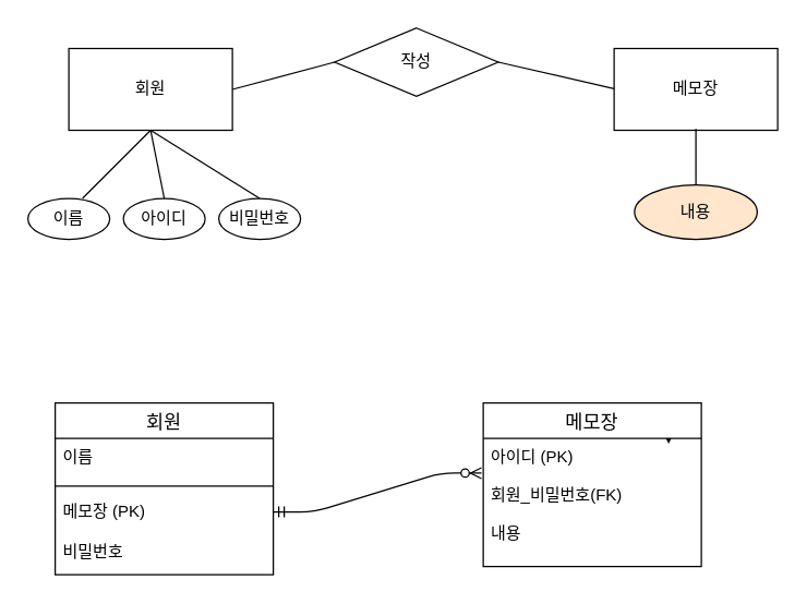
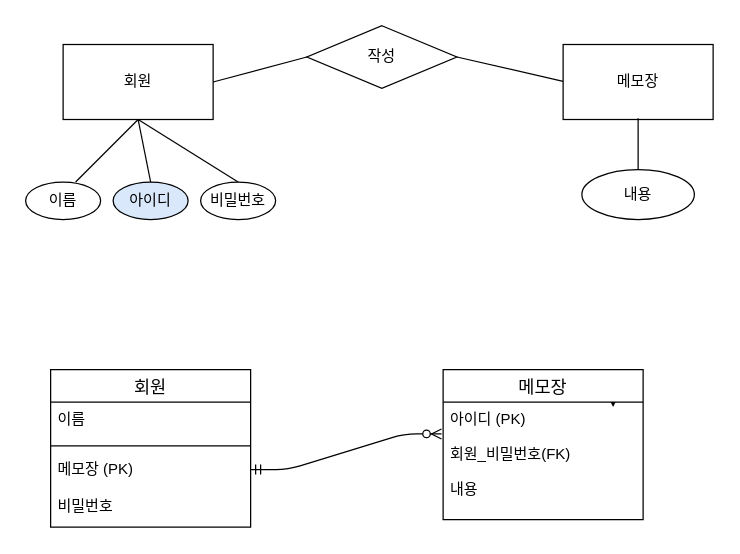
  <mxCell id="0" />
  <mxCell id="1" parent="0" />
  <mxCell id="2" value="회원" style="rounded=0;whiteSpace=wrap;html=1;" parent="1" vertex="1"><mxGeometry x="50" y="35" width="120" height="60" as="geometry" /></mxCell>
  <mxCell id="3" value="" style="endArrow=none;html=1;exitX=0.5;exitY=1;exitDx=0;exitDy=0;" parent="1" source="2" edge="1"><mxGeometry width="50" height="50" relative="1" as="geometry"><mxPoint x="170" y="65" as="sourcePoint" /><mxPoint x="60" y="145" as="targetPoint" /></mxGeometry></mxCell>
  <mxCell id="4" value="" style="endArrow=none;html=1;exitX=0.5;exitY=1;exitDx=0;exitDy=0;entryX=0.5;entryY=0;entryDx=0;entryDy=0;" parent="1" source="2" target="8" edge="1"><mxGeometry width="50" height="50" relative="1" as="geometry"><mxPoint x="180" y="75" as="sourcePoint" /><mxPoint x="100" y="145" as="targetPoint" /></mxGeometry></mxCell>
  <mxCell id="5" value="이름" style="ellipse;whiteSpace=wrap;html=1;" parent="1" vertex="1"><mxGeometry y="145" width="60" height="30" as="geometry" x="20" /></mxCell>
- <mxCell id="6" value="내용" style="ellipse;whiteSpace=wrap;html=1;fillColor=#ffe6cc;" parent="1" vertex="1"><mxGeometry x="465" y="135" width="90" height="40" as="geometry" /></mxCell>
+ <mxCell id="6" value="내용" style="ellipse;whiteSpace=wrap;html=1;" parent="1" vertex="1"><mxGeometry x="465" y="135" width="90" height="40" as="geometry" /></mxCell>
  <mxCell id="7" value="" style="endArrow=none;html=1;exitX=0.5;exitY=1;exitDx=0;exitDy=0;entryX=0.5;entryY=0;entryDx=0;entryDy=0;" parent="1" source="2" target="9" edge="1"><mxGeometry width="50" height="50" relative="1" as="geometry"><mxPoint x="120" y="105" as="sourcePoint" /><mxPoint x="170" y="145" as="targetPoint" /></mxGeometry></mxCell>
- <mxCell id="8" value="아이디" style="ellipse;whiteSpace=wrap;html=1;" parent="1" vertex="1"><mxGeometry x="90" y="145" width="60" height="30" as="geometry" /></mxCell>
+ <mxCell id="8" value="아이디" style="ellipse;whiteSpace=wrap;html=1;fillColor=#dae8fc;" parent="1" vertex="1"><mxGeometry x="90" y="145" width="60" height="30" as="geometry" /></mxCell>
  <mxCell id="9" value="비밀번호" style="ellipse;whiteSpace=wrap;html=1;" parent="1" vertex="1"><mxGeometry x="160" y="145" width="60" height="30" as="geometry" /></mxCell>
  <mxCell id="10" value="메모장" style="rounded=0;whiteSpace=wrap;html=1;" parent="1" vertex="1"><mxGeometry x="450" y="35" width="120" height="60" as="geometry" /></mxCell>
  <mxCell id="11" value="작성" style="rhombus;whiteSpace=wrap;html=1;" parent="1" vertex="1"><mxGeometry x="245" y="20" width="120" height="50" as="geometry" /></mxCell>
  <mxCell id="12" value="" style="endArrow=none;html=1;exitX=1;exitY=0.5;exitDx=0;exitDy=0;entryX=0;entryY=0.5;entryDx=0;entryDy=0;" parent="1" source="2" target="11" edge="1"><mxGeometry width="50" height="50" relative="1" as="geometry"><mxPoint x="520" y="185" as="sourcePoint" /><mxPoint x="570" y="135" as="targetPoint" /></mxGeometry></mxCell>
  <mxCell id="13" value="" style="endArrow=none;html=1;exitX=1;exitY=0.5;exitDx=0;exitDy=0;entryX=0;entryY=0.5;entryDx=0;entryDy=0;" parent="1" source="11" edge="1"><mxGeometry width="50" height="50" relative="1" as="geometry"><mxPoint x="370" y="64.5" as="sourcePoint" /><mxPoint x="450" y="64.5" as="targetPoint" /></mxGeometry></mxCell>
  <mxCell id="14" value="" style="endArrow=none;html=1;exitX=1;exitY=0.5;exitDx=0;exitDy=0;entryX=0.5;entryY=0;entryDx=0;entryDy=0;" parent="1" target="6" edge="1"><mxGeometry width="50" height="50" relative="1" as="geometry"><mxPoint x="510" y="94" as="sourcePoint" /><mxPoint x="590" y="94" as="targetPoint" /></mxGeometry></mxCell>
  <mxCell id="15" value="회원" style="swimlane;fontStyle=0;childLayout=stackLayout;horizontal=1;startSize=26;horizontalStack=0;resizeParent=1;resizeParentMax=0;resizeLast=0;collapsible=1;marginBottom=0;align=center;fontSize=14;" parent="1" vertex="1"><mxGeometry x="40" y="295" width="160" height="126" as="geometry" /></mxCell>
  <mxCell id="16" value="이름" style="text;strokeColor=none;fillColor=none;spacingLeft=4;spacingRight=4;overflow=hidden;rotatable=0;points=[[0,0.5],[1,0.5]];portConstraint=eastwest;fontSize=12;" parent="15" vertex="1"><mxGeometry y="26" width="160" height="30" as="geometry" /></mxCell>
  <mxCell id="17" value="" style="line;strokeWidth=1;rotatable=0;dashed=0;labelPosition=right;align=left;verticalAlign=middle;spacingTop=0;spacingLeft=6;points=[];portConstraint=eastwest;" parent="15" vertex="1"><mxGeometry y="56" width="160" height="10" as="geometry" /></mxCell>
  <mxCell id="18" value="메모장 (PK)" style="text;strokeColor=none;fillColor=none;spacingLeft=4;spacingRight=4;overflow=hidden;rotatable=0;points=[[0,0.5],[1,0.5]];portConstraint=eastwest;fontSize=12;" parent="15" vertex="1"><mxGeometry y="66" width="160" height="30" as="geometry" /></mxCell>
  <mxCell id="19" value="비밀번호" style="text;strokeColor=none;fillColor=none;spacingLeft=4;spacingRight=4;overflow=hidden;rotatable=0;points=[[0,0.5],[1,0.5]];portConstraint=eastwest;fontSize=12;" parent="15" vertex="1"><mxGeometry y="96" width="160" height="30" as="geometry" /></mxCell>
  <mxCell id="20" style="edgeStyle=orthogonalEdgeStyle;rounded=0;orthogonalLoop=1;jettySize=auto;html=1;exitX=0.75;exitY=0;exitDx=0;exitDy=0;" parent="1" source="21" edge="1"><mxGeometry relative="1" as="geometry"><mxPoint x="490" y="325" as="targetPoint" /></mxGeometry></mxCell>
  <mxCell id="21" value="메모장" style="swimlane;fontStyle=0;childLayout=stackLayout;horizontal=1;startSize=26;horizontalStack=0;resizeParent=1;resizeParentMax=0;resizeLast=0;collapsible=1;marginBottom=0;align=center;fontSize=14;" parent="1" vertex="1"><mxGeometry x="354" y="295" width="160" height="120" as="geometry" /></mxCell>
  <mxCell id="22" value="아이디 (PK)&#10;&#10;회원_비밀번호(FK)&#10;&#10;내용&#10;" style="text;strokeColor=none;fillColor=none;spacingLeft=4;spacingRight=4;overflow=hidden;rotatable=0;points=[[0,0.5],[1,0.5]];portConstraint=eastwest;fontSize=12;" parent="21" vertex="1"><mxGeometry y="26" width="160" height="94" as="geometry" /></mxCell>
  <mxCell id="23" value="" style="edgeStyle=entityRelationEdgeStyle;fontSize=12;html=1;endArrow=ERzeroToMany;startArrow=ERmandOne;entryX=-0.008;entryY=0.272;entryDx=0;entryDy=0;entryPerimeter=0;" parent="1" target="22" edge="1"><mxGeometry width="100" height="100" relative="1" as="geometry"><mxPoint x="200" y="375" as="sourcePoint" /><mxPoint x="300" y="275" as="targetPoint" /></mxGeometry></mxCell>
